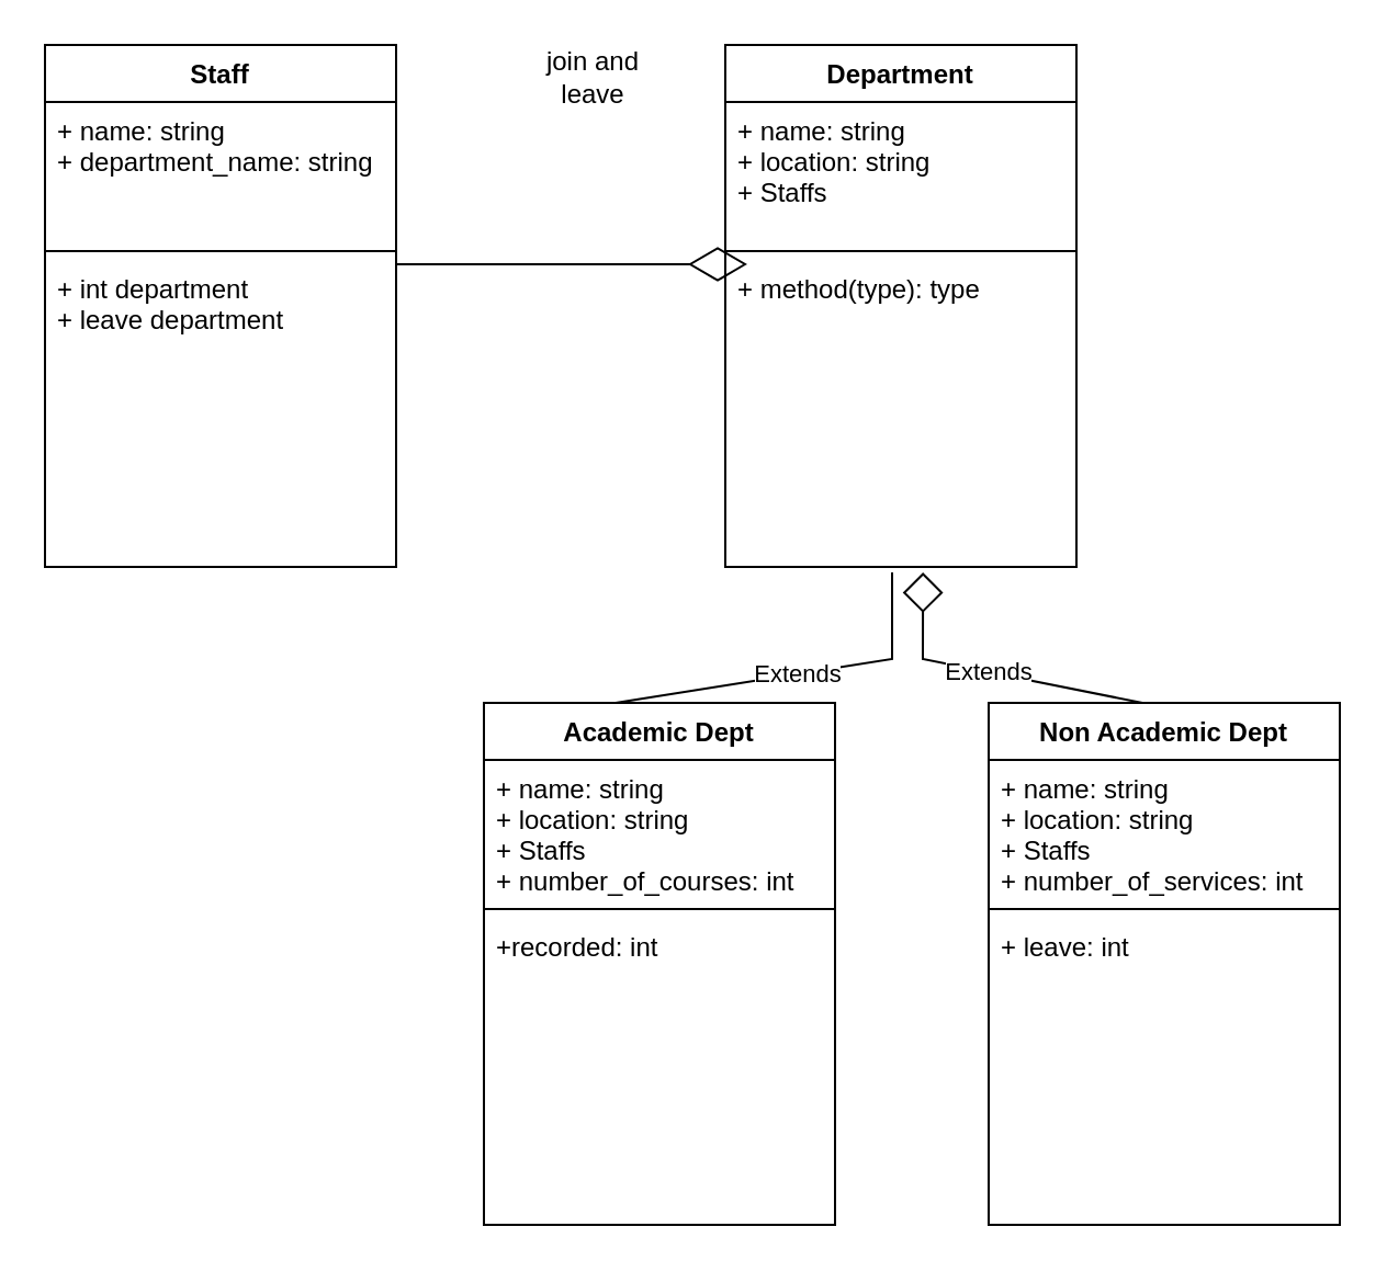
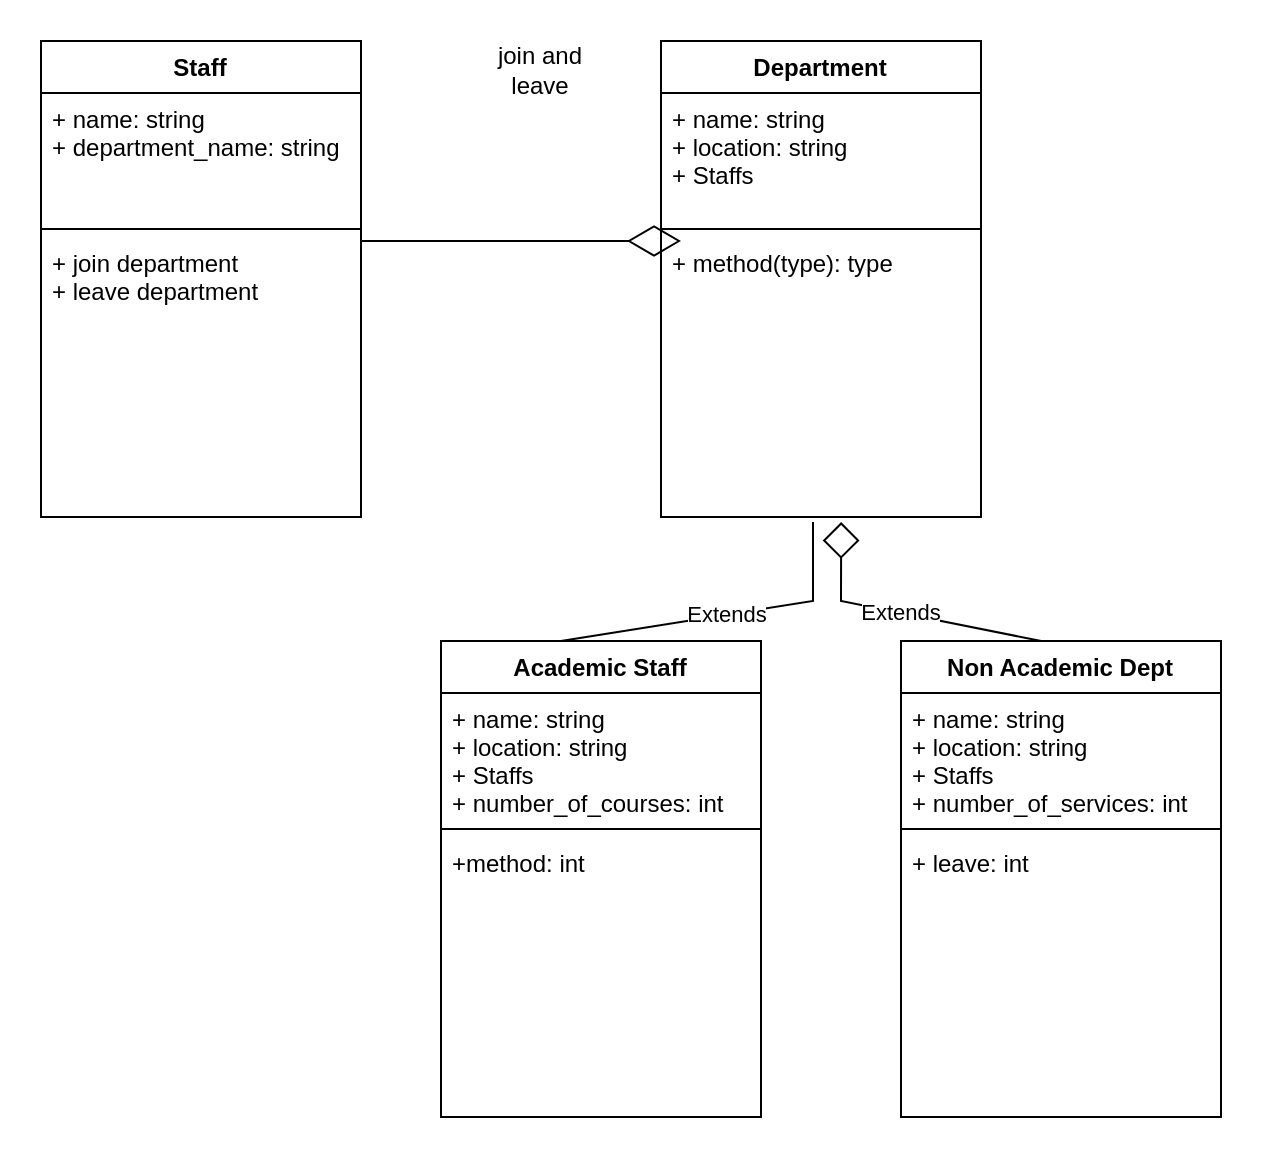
  <mxCell id="0" />
  <mxCell id="1" parent="0" />
  <mxCell id="2" value="Staff" style="swimlane;fontStyle=1;align=center;verticalAlign=top;childLayout=stackLayout;horizontal=1;startSize=26;horizontalStack=0;resizeParent=1;resizeParentMax=0;resizeLast=0;collapsible=1;marginBottom=0;" parent="1" vertex="1"><mxGeometry x="20" y="20" width="160" height="238" as="geometry" /></mxCell>
  <mxCell id="3" value="+ name: string&#10;+ department_name: string" style="text;strokeColor=none;fillColor=none;align=left;verticalAlign=top;spacingLeft=4;spacingRight=4;overflow=hidden;rotatable=0;points=[[0,0.5],[1,0.5]];portConstraint=eastwest;" parent="2" vertex="1"><mxGeometry y="26" width="160" height="64" as="geometry" /></mxCell>
  <mxCell id="4" value="" style="line;strokeWidth=1;fillColor=none;align=left;verticalAlign=middle;spacingTop=-1;spacingLeft=3;spacingRight=3;rotatable=0;labelPosition=right;points=[];portConstraint=eastwest;" parent="2" vertex="1"><mxGeometry y="90" width="160" height="8" as="geometry" /></mxCell>
- <mxCell id="5" value="+ int department&#10;+ leave department" style="text;strokeColor=none;fillColor=none;align=left;verticalAlign=top;spacingLeft=4;spacingRight=4;overflow=hidden;rotatable=0;points=[[0,0.5],[1,0.5]];portConstraint=eastwest;" parent="2" vertex="1"><mxGeometry y="98" width="160" height="140" as="geometry" /></mxCell>
+ <mxCell id="5" value="+ join department&#10;+ leave department" style="text;strokeColor=none;fillColor=none;align=left;verticalAlign=top;spacingLeft=4;spacingRight=4;overflow=hidden;rotatable=0;points=[[0,0.5],[1,0.5]];portConstraint=eastwest;" parent="2" vertex="1"><mxGeometry y="98" width="160" height="140" as="geometry" /></mxCell>
  <mxCell id="6" value="Department" style="swimlane;fontStyle=1;align=center;verticalAlign=top;childLayout=stackLayout;horizontal=1;startSize=26;horizontalStack=0;resizeParent=1;resizeParentMax=0;resizeLast=0;collapsible=1;marginBottom=0;" parent="1" vertex="1"><mxGeometry x="330" y="20" width="160" height="238" as="geometry" /></mxCell>
  <mxCell id="7" value="+ name: string&#10;+ location: string&#10;+ Staffs" style="text;strokeColor=none;fillColor=none;align=left;verticalAlign=top;spacingLeft=4;spacingRight=4;overflow=hidden;rotatable=0;points=[[0,0.5],[1,0.5]];portConstraint=eastwest;" parent="6" vertex="1"><mxGeometry y="26" width="160" height="64" as="geometry" /></mxCell>
  <mxCell id="8" value="" style="line;strokeWidth=1;fillColor=none;align=left;verticalAlign=middle;spacingTop=-1;spacingLeft=3;spacingRight=3;rotatable=0;labelPosition=right;points=[];portConstraint=eastwest;" parent="6" vertex="1"><mxGeometry y="90" width="160" height="8" as="geometry" /></mxCell>
  <mxCell id="9" value="+ method(type): type" style="text;strokeColor=none;fillColor=none;align=left;verticalAlign=top;spacingLeft=4;spacingRight=4;overflow=hidden;rotatable=0;points=[[0,0.5],[1,0.5]];portConstraint=eastwest;" parent="6" vertex="1"><mxGeometry y="98" width="160" height="140" as="geometry" /></mxCell>
- <mxCell id="10" value="Academic Dept" style="swimlane;fontStyle=1;align=center;verticalAlign=top;childLayout=stackLayout;horizontal=1;startSize=26;horizontalStack=0;resizeParent=1;resizeParentMax=0;resizeLast=0;collapsible=1;marginBottom=0;" parent="1" vertex="1"><mxGeometry x="220" y="320" width="160" height="238" as="geometry" /></mxCell>
+ <mxCell id="10" value="Academic Staff" style="swimlane;fontStyle=1;align=center;verticalAlign=top;childLayout=stackLayout;horizontal=1;startSize=26;horizontalStack=0;resizeParent=1;resizeParentMax=0;resizeLast=0;collapsible=1;marginBottom=0;" parent="1" vertex="1"><mxGeometry x="220" y="320" width="160" height="238" as="geometry" /></mxCell>
  <mxCell id="11" value="+ name: string&#10;+ location: string&#10;+ Staffs&#10;+ number_of_courses: int" style="text;strokeColor=none;fillColor=none;align=left;verticalAlign=top;spacingLeft=4;spacingRight=4;overflow=hidden;rotatable=0;points=[[0,0.5],[1,0.5]];portConstraint=eastwest;" parent="10" vertex="1"><mxGeometry y="26" width="160" height="64" as="geometry" /></mxCell>
  <mxCell id="12" value="" style="line;strokeWidth=1;fillColor=none;align=left;verticalAlign=middle;spacingTop=-1;spacingLeft=3;spacingRight=3;rotatable=0;labelPosition=right;points=[];portConstraint=eastwest;" parent="10" vertex="1"><mxGeometry y="90" width="160" height="8" as="geometry" /></mxCell>
- <mxCell id="13" value="+recorded: int" style="text;strokeColor=none;fillColor=none;align=left;verticalAlign=top;spacingLeft=4;spacingRight=4;overflow=hidden;rotatable=0;points=[[0,0.5],[1,0.5]];portConstraint=eastwest;" parent="10" vertex="1"><mxGeometry y="98" width="160" height="140" as="geometry" /></mxCell>
+ <mxCell id="13" value="+method: int" style="text;strokeColor=none;fillColor=none;align=left;verticalAlign=top;spacingLeft=4;spacingRight=4;overflow=hidden;rotatable=0;points=[[0,0.5],[1,0.5]];portConstraint=eastwest;" parent="10" vertex="1"><mxGeometry y="98" width="160" height="140" as="geometry" /></mxCell>
  <mxCell id="14" value="Non Academic Dept" style="swimlane;fontStyle=1;align=center;verticalAlign=top;childLayout=stackLayout;horizontal=1;startSize=26;horizontalStack=0;resizeParent=1;resizeParentMax=0;resizeLast=0;collapsible=1;marginBottom=0;" parent="1" vertex="1"><mxGeometry x="450" y="320" width="160" height="238" as="geometry" /></mxCell>
  <mxCell id="15" value="+ name: string&#10;+ location: string&#10;+ Staffs&#10;+ number_of_services: int" style="text;strokeColor=none;fillColor=none;align=left;verticalAlign=top;spacingLeft=4;spacingRight=4;overflow=hidden;rotatable=0;points=[[0,0.5],[1,0.5]];portConstraint=eastwest;" parent="14" vertex="1"><mxGeometry y="26" width="160" height="64" as="geometry" /></mxCell>
  <mxCell id="16" value="" style="line;strokeWidth=1;fillColor=none;align=left;verticalAlign=middle;spacingTop=-1;spacingLeft=3;spacingRight=3;rotatable=0;labelPosition=right;points=[];portConstraint=eastwest;" parent="14" vertex="1"><mxGeometry y="90" width="160" height="8" as="geometry" /></mxCell>
  <mxCell id="17" value="+ leave: int" style="text;strokeColor=none;fillColor=none;align=left;verticalAlign=top;spacingLeft=4;spacingRight=4;overflow=hidden;rotatable=0;points=[[0,0.5],[1,0.5]];portConstraint=eastwest;" parent="14" vertex="1"><mxGeometry y="98" width="160" height="140" as="geometry" /></mxCell>
  <mxCell id="18" value="Extends" style="endArrow=none;endSize=16;endFill=0;html=1;rounded=0;exitX=0.375;exitY=0;exitDx=0;exitDy=0;exitPerimeter=0;entryX=0.475;entryY=1.018;entryDx=0;entryDy=0;entryPerimeter=0;" parent="1" source="10" target="9" edge="1"><mxGeometry width="160" relative="1" as="geometry"><mxPoint x="240" y="290" as="sourcePoint" /><mxPoint x="400" y="290" as="targetPoint" /><Array as="points"><mxPoint x="406" y="300" /></Array></mxGeometry></mxCell>
  <mxCell id="19" value="Extends" style="endArrow=diamond;endSize=16;endFill=0;html=1;rounded=0;exitX=0.438;exitY=0;exitDx=0;exitDy=0;exitPerimeter=0;entryX=0.563;entryY=1.018;entryDx=0;entryDy=0;entryPerimeter=0;" parent="1" source="14" target="9" edge="1"><mxGeometry width="160" relative="1" as="geometry"><mxPoint x="390" y="320" as="sourcePoint" /><mxPoint x="516" y="260.52" as="targetPoint" /><Array as="points"><mxPoint x="420" y="300" /></Array></mxGeometry></mxCell>
  <mxCell id="20" value="join and leave" style="text;html=1;strokeColor=none;fillColor=none;align=center;verticalAlign=middle;whiteSpace=wrap;rounded=0;" vertex="1" parent="1"><mxGeometry x="240" y="20" width="60" height="30" as="geometry" /></mxCell>
  <mxCell id="21" value="" style="endArrow=diamondThin;endFill=0;endSize=24;html=1;rounded=0;" edge="1" parent="1"><mxGeometry width="160" relative="1" as="geometry"><mxPoint x="180" y="120" as="sourcePoint" /><mxPoint x="340" y="120" as="targetPoint" /></mxGeometry></mxCell>
